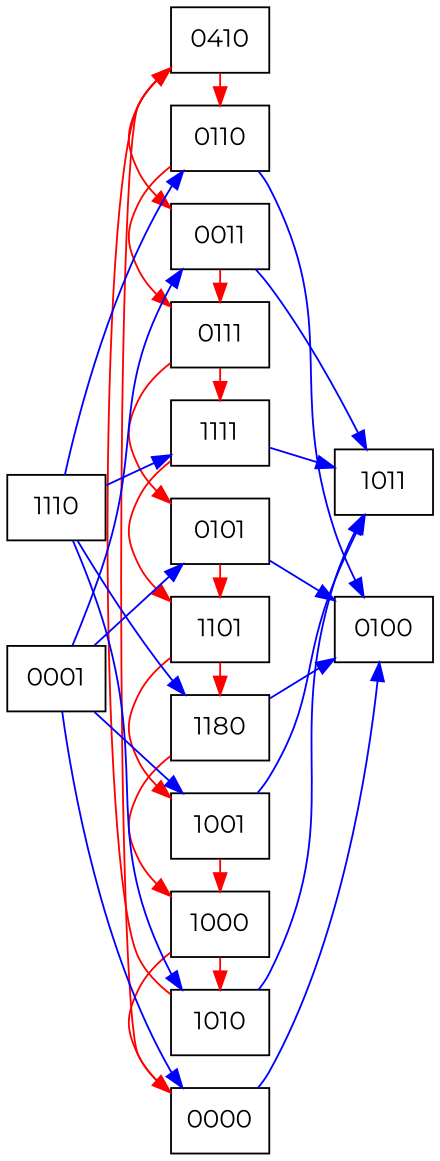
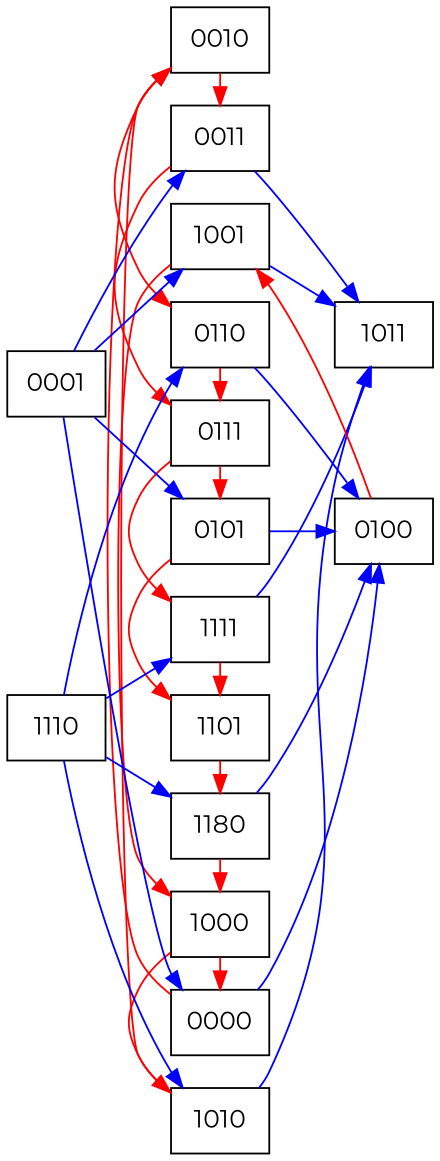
  digraph {
    fontname=Montserrat
    rankdir=LR
    node [fontname=Montserrat shape=box]
    edge [color=red fontname=Montserrat]
    0000
-   0010 [label=0410]
+   0010
    0011
    0101
    0110
    0111
    1000
    1001
    1010
    n10 [label=1180]
    1101
    1111
    0001
    1110
    0100
    1011
    subgraph sub_1 {
      rank=same
      0000
      0010
      0011
      0101
      0110
      0111
      1000
      1001
      1010
      n10
      1101
      1111
    }
    subgraph sub_2 {
      rank=same
      0001
      1110
    }
    subgraph sub_3 {
      rank=same
      0100
      1011
    }
    0000 -> 0010
    0000 -> 0100 [color=blue]
    0010 -> 0011
    0010 -> 0110
    0011 -> 0111
    0011 -> 1011 [color=blue]
    0101 -> 1101
    0101 -> 0100 [color=blue]
    0110 -> 0111
    0110 -> 0100 [color=blue]
    0111 -> 0101
    0111 -> 1111
    1000 -> 0000
    1000 -> 1010
    1001 -> 1000
    1001 -> 1011 [color=blue]
    1010 -> 0010
    1010 -> 1011 [color=blue]
    n10 -> 1000
    n10 -> 0100 [color=blue]
-   1101 -> 1001
+   0100 -> 1001
    1101 -> n10
    1111 -> 1101
    1111 -> 1011 [color=blue]
    0001 -> 0000 [color=blue]
    0001 -> 0011 [color=blue]
    0001 -> 0101 [color=blue]
    0001 -> 1001 [color=blue]
    1110 -> 0110 [color=blue]
    1110 -> 1010 [color=blue]
    1110 -> n10 [color=blue]
    1110 -> 1111 [color=blue]
  }
